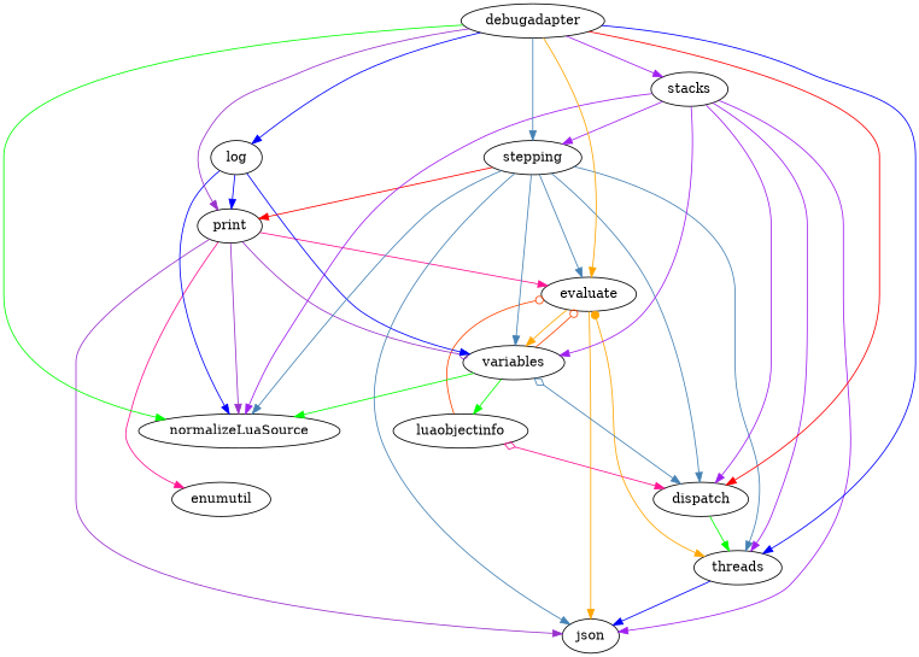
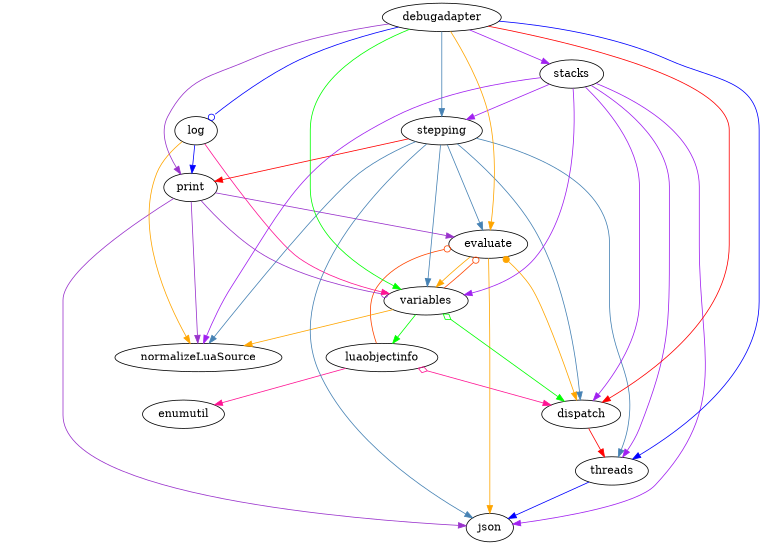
  digraph {
    edge [color=steelblue]
    threads
    json
    dispatch
    luaobjectinfo
    enumutil
    evaluate
    variables
    normalizeLuaSource
    print
    log
    stepping
    stacks
    debugadapter
    threads -> json [color=blue]
-   dispatch -> threads [color=green]
+   dispatch -> threads [color=red]
    luaobjectinfo -> dispatch [arrowtail=odiamond color=deeppink dir=both]
-   print -> enumutil [color=deeppink]
+   luaobjectinfo -> enumutil [color=deeppink]
    luaobjectinfo -> evaluate [arrowhead=odot color=orangered constraint=false]
    evaluate -> json [color=orange]
-   evaluate -> threads [arrowtail=dot color=orange dir=both]
+   evaluate -> dispatch [arrowtail=dot color=orange dir=both]
    evaluate -> variables [color=orange]
-   variables -> dispatch [arrowtail=odiamond dir=both]
+   variables -> dispatch [arrowtail=odiamond color=green dir=both]
    variables -> luaobjectinfo [color=green]
    variables -> evaluate [arrowhead=odot color=orangered constraint=false]
-   variables -> normalizeLuaSource [color=green]
+   variables -> normalizeLuaSource [color=orange]
    print -> json [color=darkorchid]
-   print -> evaluate [color=deeppink]
+   print -> evaluate [color=darkorchid]
    print -> variables [arrowhead=odot color=darkorchid]
    print -> normalizeLuaSource [color=darkorchid]
-   log -> variables [color=blue]
-   log -> normalizeLuaSource [color=blue]
+   log -> variables [color=deeppink]
+   log -> normalizeLuaSource [color=orange]
    log -> print [color=blue]
    stepping -> threads
    stepping -> json
    stepping -> dispatch
    stepping -> evaluate
    stepping -> variables
    stepping -> normalizeLuaSource
    stepping -> print [color=red]
    stacks -> threads [color=purple]
    stacks -> json [color=purple]
    stacks -> dispatch [color=purple]
    stacks -> variables [color=purple]
    stacks -> normalizeLuaSource [color=purple]
    stacks -> stepping [color=purple]
    debugadapter -> threads [color=blue]
    debugadapter -> dispatch [color=red]
    debugadapter -> evaluate [color=orange]
-   debugadapter -> normalizeLuaSource [color=green]
+   debugadapter -> variables [color=green]
    debugadapter -> print [color=darkorchid]
-   debugadapter -> log [color=blue]
+   debugadapter -> log [color=blue arrowhead=odot]
    debugadapter -> stepping
    debugadapter -> stacks [color=purple]
  }
